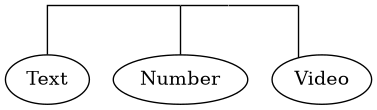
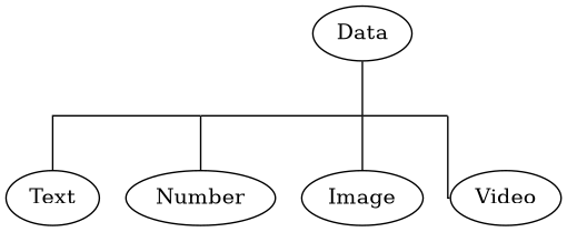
  graph {
    splines=ortho
    1 [shape=point style=invis width=0]
    2 [shape=point style=invis width=0]
    3 [shape=point style=invis width=0]
    Text
    Number
+   Image
    Video
+   Data
    subgraph sub_1 {
      rank=same
      1
      2
      3
    }
    1 -- 2
    1 -- Text
    1 -- Number
    2 -- 3
+   2 -- Image
    3 -- Video
+   Data -- 2
  }
